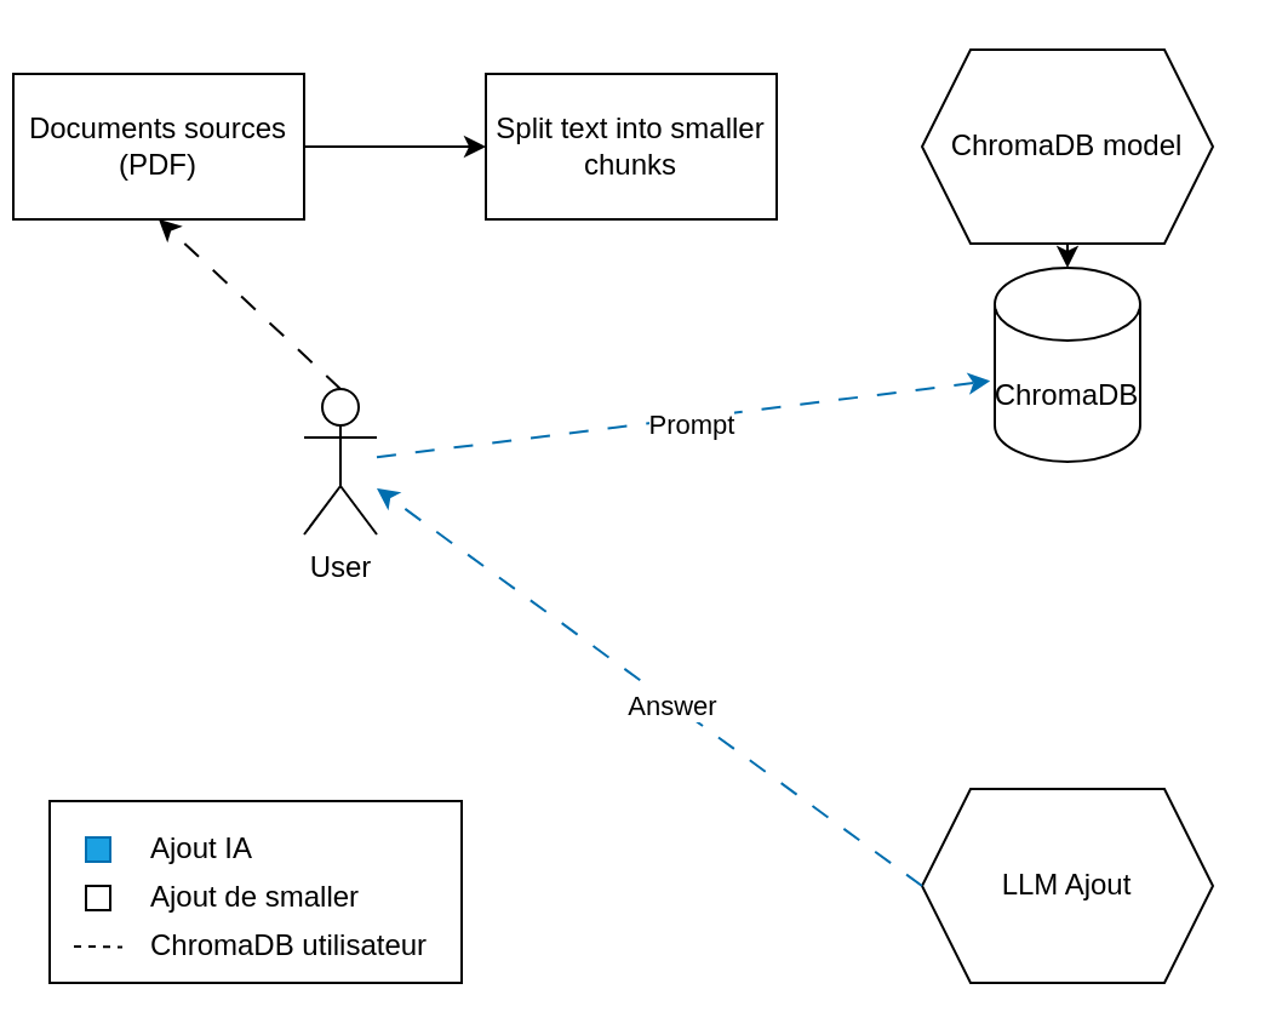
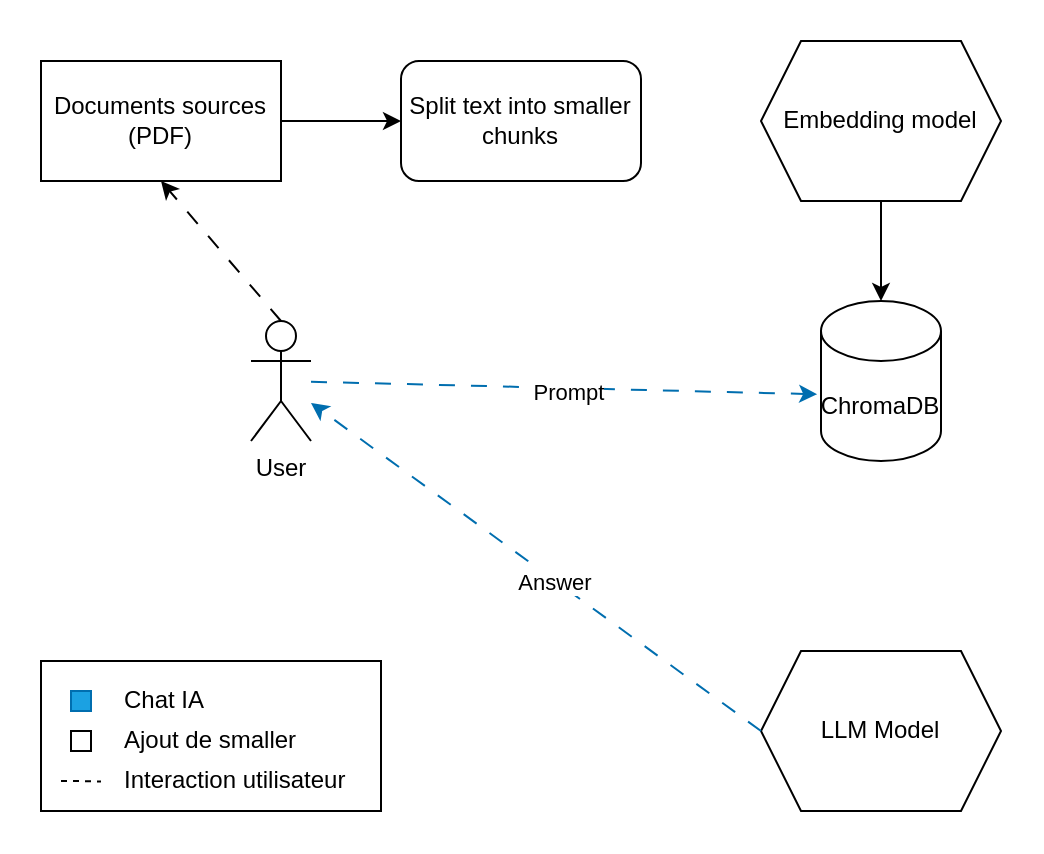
  <mxCell id="0" />
  <mxCell id="1" parent="0" />
- <mxCell id="2" value="Split text into smaller chunks" style="rounded=0;whiteSpace=wrap;html=1;" vertex="1" parent="1"><mxGeometry x="200" y="30" width="120" height="60" as="geometry" /></mxCell>
- <mxCell id="3" value="Documents sources&lt;br&gt;(PDF)" style="rounded=0;whiteSpace=wrap;html=1;" vertex="1" parent="1"><mxGeometry x="5" y="30" width="120" height="60" as="geometry" /></mxCell>
+ <mxCell id="2" value="Split text into smaller chunks" style="whiteSpace=wrap;html=1;rounded=1;" vertex="1" parent="1"><mxGeometry x="200" y="30" width="120" height="60" as="geometry" /></mxCell>
+ <mxCell id="3" value="Documents sources&lt;br&gt;(PDF)" style="rounded=0;whiteSpace=wrap;html=1;" vertex="1" parent="1"><mxGeometry x="20" y="30" width="120" height="60" as="geometry" /></mxCell>
  <mxCell id="4" value="" style="endArrow=classic;html=1;exitX=1;exitY=0.5;exitDx=0;exitDy=0;entryX=0;entryY=0.5;entryDx=0;entryDy=0;" edge="1" parent="1" source="3" target="2"><mxGeometry width="50" height="50" relative="1" as="geometry"><mxPoint x="100" y="90" as="sourcePoint" /><mxPoint x="150" y="40" as="targetPoint" /></mxGeometry></mxCell>
- <mxCell id="5" value="ChromaDB model" style="shape=hexagon;perimeter=hexagonPerimeter2;whiteSpace=wrap;html=1;fixedSize=1;" vertex="1" parent="1"><mxGeometry x="380" y="20" width="120" height="80" as="geometry" /></mxCell>
+ <mxCell id="5" value="Embedding model" style="shape=hexagon;perimeter=hexagonPerimeter2;whiteSpace=wrap;html=1;fixedSize=1;" vertex="1" parent="1"><mxGeometry x="380" y="20" width="120" height="80" as="geometry" /></mxCell>
  <mxCell id="6" value="" style="endArrow=classic;html=1;exitX=0.5;exitY=1;exitDx=0;exitDy=0;entryX=0.5;entryY=0;entryDx=0;entryDy=0;entryPerimeter=0;" edge="1" parent="1" source="5" target="22"><mxGeometry width="50" height="50" relative="1" as="geometry"><mxPoint x="550" y="270" as="sourcePoint" /><mxPoint x="470" y="150" as="targetPoint" /></mxGeometry></mxCell>
  <mxCell id="7" value="" style="edgeStyle=none;html=1;fillColor=#1ba1e2;strokeColor=#006EAF;dashed=1;dashPattern=8 8;entryX=-0.032;entryY=0.583;entryDx=0;entryDy=0;entryPerimeter=0;" edge="1" parent="1" source="9" target="22"><mxGeometry relative="1" as="geometry"><mxPoint x="320" y="180" as="targetPoint" /></mxGeometry></mxCell>
  <mxCell id="8" value="Prompt" style="edgeLabel;html=1;align=center;verticalAlign=middle;resizable=0;points=[];" vertex="1" connectable="0" parent="7"><mxGeometry x="0.021" y="-2" relative="1" as="geometry"><mxPoint as="offset" /></mxGeometry></mxCell>
  <mxCell id="9" value="User" style="shape=umlActor;verticalLabelPosition=bottom;verticalAlign=top;html=1;outlineConnect=0;" vertex="1" parent="1"><mxGeometry x="125" y="160" width="30" height="60" as="geometry" /></mxCell>
- <mxCell id="10" value="LLM Ajout" style="shape=hexagon;perimeter=hexagonPerimeter2;whiteSpace=wrap;html=1;fixedSize=1;" vertex="1" parent="1"><mxGeometry x="380" y="325" width="120" height="80" as="geometry" /></mxCell>
+ <mxCell id="10" value="LLM Model" style="shape=hexagon;perimeter=hexagonPerimeter2;whiteSpace=wrap;html=1;fixedSize=1;" vertex="1" parent="1"><mxGeometry x="380" y="325" width="120" height="80" as="geometry" /></mxCell>
  <mxCell id="11" value="" style="endArrow=classic;html=1;exitX=0;exitY=0.5;exitDx=0;exitDy=0;fillColor=#1ba1e2;strokeColor=#006EAF;dashed=1;dashPattern=8 8;" edge="1" parent="1" source="10" target="9"><mxGeometry width="50" height="50" relative="1" as="geometry"><mxPoint x="220" y="270" as="sourcePoint" /><mxPoint x="100" y="210" as="targetPoint" /></mxGeometry></mxCell>
  <mxCell id="12" value="Answer" style="edgeLabel;html=1;align=center;verticalAlign=middle;resizable=0;points=[];" vertex="1" connectable="0" parent="11"><mxGeometry x="-0.09" y="1" relative="1" as="geometry"><mxPoint as="offset" /></mxGeometry></mxCell>
  <mxCell id="13" value="" style="endArrow=classic;html=1;exitX=0.5;exitY=0;exitDx=0;exitDy=0;entryX=0.5;entryY=1;entryDx=0;entryDy=0;exitPerimeter=0;dashed=1;dashPattern=8 8;" edge="1" parent="1" source="9" target="3"><mxGeometry width="50" height="50" relative="1" as="geometry"><mxPoint x="150" y="70" as="sourcePoint" /><mxPoint x="210" y="70" as="targetPoint" /></mxGeometry></mxCell>
  <mxCell id="14" value="" style="group" vertex="1" connectable="0" parent="1"><mxGeometry x="20" y="310" width="170" height="95" as="geometry" /></mxCell>
  <mxCell id="15" value="" style="rounded=0;whiteSpace=wrap;html=1;" vertex="1" parent="14"><mxGeometry y="20" width="170" height="75" as="geometry" /></mxCell>
  <mxCell id="16" value="" style="rounded=0;whiteSpace=wrap;html=1;fillColor=#1ba1e2;fontColor=#ffffff;strokeColor=#006EAF;" vertex="1" parent="14"><mxGeometry x="15" y="35" width="10" height="10" as="geometry" /></mxCell>
- <mxCell id="17" value="Ajout IA" style="text;html=1;strokeColor=none;fillColor=none;align=left;verticalAlign=middle;whiteSpace=wrap;rounded=0;" vertex="1" parent="14"><mxGeometry x="40" y="35" width="90" height="10" as="geometry" /></mxCell>
+ <mxCell id="17" value="Chat IA" style="text;html=1;strokeColor=none;fillColor=none;align=left;verticalAlign=middle;whiteSpace=wrap;rounded=0;" vertex="1" parent="14"><mxGeometry x="40" y="35" width="90" height="10" as="geometry" /></mxCell>
  <mxCell id="18" value="" style="rounded=0;whiteSpace=wrap;html=1;" vertex="1" parent="14"><mxGeometry x="15" y="55" width="10" height="10" as="geometry" /></mxCell>
  <mxCell id="19" value="Ajout de smaller" style="text;html=1;strokeColor=none;fillColor=none;align=left;verticalAlign=middle;whiteSpace=wrap;rounded=0;" vertex="1" parent="14"><mxGeometry x="40" y="55" width="120" height="10" as="geometry" /></mxCell>
  <mxCell id="20" value="" style="endArrow=none;html=1;exitX=0;exitY=0.5;exitDx=0;exitDy=0;endFill=0;dashed=1;" edge="1" parent="14"><mxGeometry width="50" height="50" relative="1" as="geometry"><mxPoint x="10" y="80" as="sourcePoint" /><mxPoint x="30" y="80.25" as="targetPoint" /><Array as="points"><mxPoint x="20" y="80" /></Array></mxGeometry></mxCell>
- <mxCell id="21" value="ChromaDB utilisateur" style="text;html=1;strokeColor=none;fillColor=none;align=left;verticalAlign=middle;whiteSpace=wrap;rounded=0;" vertex="1" parent="14"><mxGeometry x="40" y="75" width="120" height="10" as="geometry" /></mxCell>
- <mxCell id="22" value="&lt;span style=&quot;font-size: 12px;&quot;&gt;ChromaDB&lt;/span&gt;" style="shape=cylinder3;whiteSpace=wrap;html=1;boundedLbl=1;backgroundOutline=1;size=15;fontSize=11;" vertex="1" parent="1"><mxGeometry x="410" y="110" width="60" height="80" as="geometry" /></mxCell>
+ <mxCell id="21" value="Interaction utilisateur" style="text;html=1;strokeColor=none;fillColor=none;align=left;verticalAlign=middle;whiteSpace=wrap;rounded=0;" vertex="1" parent="14"><mxGeometry x="40" y="75" width="120" height="10" as="geometry" /></mxCell>
+ <mxCell id="22" value="&lt;span style=&quot;font-size: 12px;&quot;&gt;ChromaDB&lt;/span&gt;" style="shape=cylinder3;whiteSpace=wrap;html=1;boundedLbl=1;backgroundOutline=1;size=15;fontSize=11;" vertex="1" parent="1"><mxGeometry x="410" y="150" width="60" height="80" as="geometry" /></mxCell>
